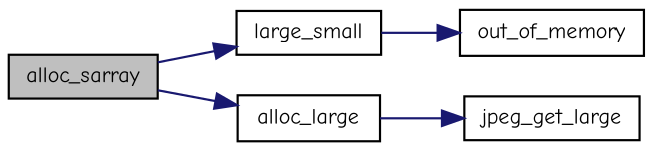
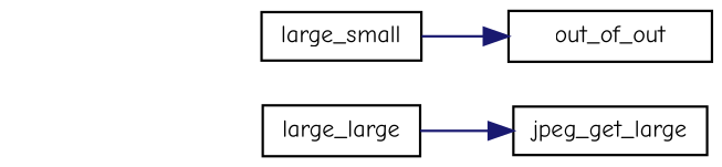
  digraph {
    fontname="Comic Neue"
    rankdir=LR
    node [color=black fontname="Comic Neue" fontsize=10 shape=record]
    edge [color=midnightblue fontname="Comic Neue" fontsize=10 labelfontname=Helvetica labelfontsize=10 style=solid]
-   n1 [fillcolor=grey75 fontcolor=black height=0.2 label=alloc_sarray style=filled width=0.4]
    n2 [height=0.2 label=large_small width=0.4]
-   n3 [height=0.2 label=alloc_large width=0.4]
-   n4 [height=0.2 label=out_of_memory width=0.4]
+   n3 [height=0.2 label=large_large width=0.4]
+   n4 [height=0.2 label=out_of_out width=0.4]
    n5 [height=0.2 label=jpeg_get_large width=0.4]
-   n1 -> n2
-   n1 -> n3
    n2 -> n4
    n3 -> n5
  }
